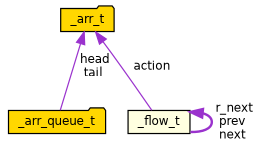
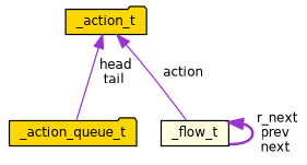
  digraph {
    node [color=black fillcolor=gold fontname=Helvetica fontsize=10 shape=folder style=filled]
    edge [color=darkorchid3 dir=back fontname=Helvetica fontsize=10 labelfontname=Helvetica labelfontsize=10 style=solid]
-   n1 [fontcolor=black height=0.2 label=_arr_queue_t width=0.4]
+   n1 [fontcolor=black height=0.2 label=_action_queue_t width=0.4]
    n2 [fillcolor=lightyellow height=0.2 label=_flow_t shape=box width=0.4]
-   n3 [height=0.2 label=_arr_t width=0.4]
+   n3 [height=0.2 label=_action_t width=0.4]
    n2 -> n2 [label=" r_next\nprev\nnext" style=bold]
    n3 -> n1 [label=" head\ntail"]
    n3 -> n2 [label=" action"]
  }
